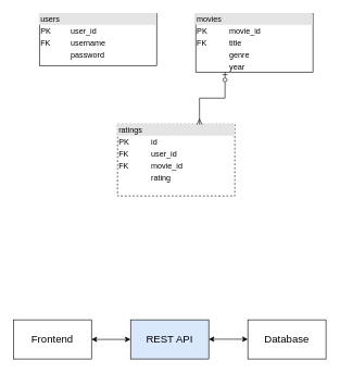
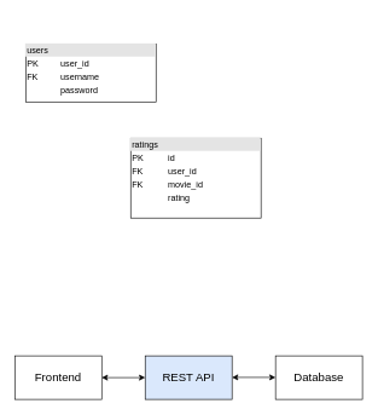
  <mxCell id="0" />
  <mxCell id="1" parent="0" />
- <mxCell id="2" value="&lt;div style=&quot;box-sizing: border-box; width: 100%; background: rgb(228, 228, 228); padding: 2px;&quot;&gt;users&lt;/div&gt;&lt;table style=&quot;width:100%;font-size:1em;&quot; cellpadding=&quot;2&quot; cellspacing=&quot;0&quot;&gt;&lt;tbody&gt;&lt;tr&gt;&lt;td&gt;PK&lt;/td&gt;&lt;td&gt;user_id&lt;/td&gt;&lt;/tr&gt;&lt;tr&gt;&lt;td&gt;FK&lt;/td&gt;&lt;td&gt;username&lt;/td&gt;&lt;/tr&gt;&lt;tr&gt;&lt;td&gt;&lt;br&gt;&lt;/td&gt;&lt;td&gt;password&lt;br&gt;&lt;/td&gt;&lt;/tr&gt;&lt;/tbody&gt;&lt;/table&gt;" style="verticalAlign=top;align=left;overflow=fill;html=1;whiteSpace=wrap;" parent="1" vertex="1"><mxGeometry x="60" y="20" width="180" height="80" as="geometry" /></mxCell>
- <mxCell id="3" value="&lt;div style=&quot;box-sizing: border-box; width: 100%; background: rgb(228, 228, 228); padding: 2px;&quot;&gt;movies&lt;/div&gt;&lt;table style=&quot;width:100%;font-size:1em;&quot; cellpadding=&quot;2&quot; cellspacing=&quot;0&quot;&gt;&lt;tbody&gt;&lt;tr&gt;&lt;td&gt;PK&lt;/td&gt;&lt;td&gt;movie_id&lt;/td&gt;&lt;/tr&gt;&lt;tr&gt;&lt;td&gt;FK&lt;/td&gt;&lt;td&gt;title&lt;/td&gt;&lt;/tr&gt;&lt;tr&gt;&lt;td&gt;&lt;/td&gt;&lt;td&gt;genre&lt;br&gt;&lt;/td&gt;&lt;/tr&gt;&lt;tr&gt;&lt;td&gt;&lt;br&gt;&lt;/td&gt;&lt;td&gt;year&lt;/td&gt;&lt;/tr&gt;&lt;/tbody&gt;&lt;/table&gt;" style="verticalAlign=top;align=left;overflow=fill;html=1;whiteSpace=wrap;" parent="1" vertex="1"><mxGeometry x="300" y="20" width="180" height="90" as="geometry" /></mxCell>
- <mxCell id="4" value="&lt;div style=&quot;box-sizing: border-box; width: 100%; background: rgb(228, 228, 228); padding: 2px;&quot;&gt;ratings&lt;/div&gt;&lt;table style=&quot;width:100%;font-size:1em;&quot; cellpadding=&quot;2&quot; cellspacing=&quot;0&quot;&gt;&lt;tbody&gt;&lt;tr&gt;&lt;td&gt;PK&lt;/td&gt;&lt;td&gt;id&lt;/td&gt;&lt;/tr&gt;&lt;tr&gt;&lt;td&gt;FK&lt;/td&gt;&lt;td&gt;user_id&lt;/td&gt;&lt;/tr&gt;&lt;tr&gt;&lt;td&gt;FK&lt;/td&gt;&lt;td&gt;movie_id&lt;br&gt;&lt;/td&gt;&lt;/tr&gt;&lt;tr&gt;&lt;td&gt;&lt;br&gt;&lt;/td&gt;&lt;td&gt;rating&lt;/td&gt;&lt;/tr&gt;&lt;/tbody&gt;&lt;/table&gt;" style="verticalAlign=top;align=left;overflow=fill;html=1;whiteSpace=wrap;dashed=1;" parent="1" vertex="1"><mxGeometry x="180" y="190" width="180" height="110" as="geometry" /></mxCell>
- <mxCell id="5" style="edgeStyle=orthogonalEdgeStyle;rounded=0;orthogonalLoop=1;jettySize=auto;html=1;exitX=0.25;exitY=1;exitDx=0;exitDy=0;entryX=0.699;entryY=0.004;entryDx=0;entryDy=0;endArrow=ERmany;endFill=0;startArrow=ERzeroToOne;startFill=0;entryPerimeter=0;" parent="1" source="3" target="4" edge="1"><mxGeometry relative="1" as="geometry"><mxPoint x="470" y="180" as="sourcePoint" /><mxPoint x="590" y="270" as="targetPoint" /></mxGeometry></mxCell>
+ <mxCell id="2" value="&lt;div style=&quot;box-sizing: border-box; width: 100%; background: rgb(228, 228, 228); padding: 2px;&quot;&gt;users&lt;/div&gt;&lt;table style=&quot;width:100%;font-size:1em;&quot; cellpadding=&quot;2&quot; cellspacing=&quot;0&quot;&gt;&lt;tbody&gt;&lt;tr&gt;&lt;td&gt;PK&lt;/td&gt;&lt;td&gt;user_id&lt;/td&gt;&lt;/tr&gt;&lt;tr&gt;&lt;td&gt;FK&lt;/td&gt;&lt;td&gt;username&lt;/td&gt;&lt;/tr&gt;&lt;tr&gt;&lt;td&gt;&lt;br&gt;&lt;/td&gt;&lt;td&gt;password&lt;br&gt;&lt;/td&gt;&lt;/tr&gt;&lt;/tbody&gt;&lt;/table&gt;" style="verticalAlign=top;align=left;overflow=fill;html=1;whiteSpace=wrap;" parent="1" vertex="1"><mxGeometry x="35" y="60" width="180" height="80" as="geometry" /></mxCell>
+ <mxCell id="4" value="&lt;div style=&quot;box-sizing: border-box; width: 100%; background: rgb(228, 228, 228); padding: 2px;&quot;&gt;ratings&lt;/div&gt;&lt;table style=&quot;width:100%;font-size:1em;&quot; cellpadding=&quot;2&quot; cellspacing=&quot;0&quot;&gt;&lt;tbody&gt;&lt;tr&gt;&lt;td&gt;PK&lt;/td&gt;&lt;td&gt;id&lt;/td&gt;&lt;/tr&gt;&lt;tr&gt;&lt;td&gt;FK&lt;/td&gt;&lt;td&gt;user_id&lt;/td&gt;&lt;/tr&gt;&lt;tr&gt;&lt;td&gt;FK&lt;/td&gt;&lt;td&gt;movie_id&lt;br&gt;&lt;/td&gt;&lt;/tr&gt;&lt;tr&gt;&lt;td&gt;&lt;br&gt;&lt;/td&gt;&lt;td&gt;rating&lt;/td&gt;&lt;/tr&gt;&lt;/tbody&gt;&lt;/table&gt;" style="verticalAlign=top;align=left;overflow=fill;html=1;whiteSpace=wrap;" parent="1" vertex="1"><mxGeometry x="180" y="190" width="180" height="110" as="geometry" /></mxCell>
  <mxCell id="6" value="&lt;span style=&quot;font-size: 16px; text-align: justify;&quot;&gt;Frontend&lt;/span&gt;" style="rounded=0;whiteSpace=wrap;html=1;" vertex="1" parent="1"><mxGeometry x="20" y="490" width="120" height="60" as="geometry" /></mxCell>
  <mxCell id="7" value="&lt;span style=&quot;font-size: 16px; text-align: justify;&quot;&gt;REST API&lt;/span&gt;" style="rounded=0;whiteSpace=wrap;html=1;fillColor=#dae8fc;" vertex="1" parent="1"><mxGeometry x="200" y="490" width="120" height="60" as="geometry" /></mxCell>
  <mxCell id="8" value="&lt;span style=&quot;font-size: 16px; text-align: justify;&quot;&gt;Database&lt;/span&gt;" style="rounded=0;whiteSpace=wrap;html=1;" vertex="1" parent="1"><mxGeometry x="380" y="490" width="120" height="60" as="geometry" /></mxCell>
  <mxCell id="9" value="" style="endArrow=classic;startArrow=classic;html=1;rounded=0;entryX=0;entryY=0.5;entryDx=0;entryDy=0;" edge="1" parent="1" target="7"><mxGeometry width="50" height="50" relative="1" as="geometry"><mxPoint x="140" y="520" as="sourcePoint" /><mxPoint x="190" y="470" as="targetPoint" /></mxGeometry></mxCell>
  <mxCell id="10" value="" style="endArrow=classic;startArrow=classic;html=1;rounded=0;entryX=0;entryY=0.5;entryDx=0;entryDy=0;" edge="1" parent="1"><mxGeometry width="50" height="50" relative="1" as="geometry"><mxPoint x="320" y="519.66" as="sourcePoint" /><mxPoint x="380" y="519.66" as="targetPoint" /></mxGeometry></mxCell>
